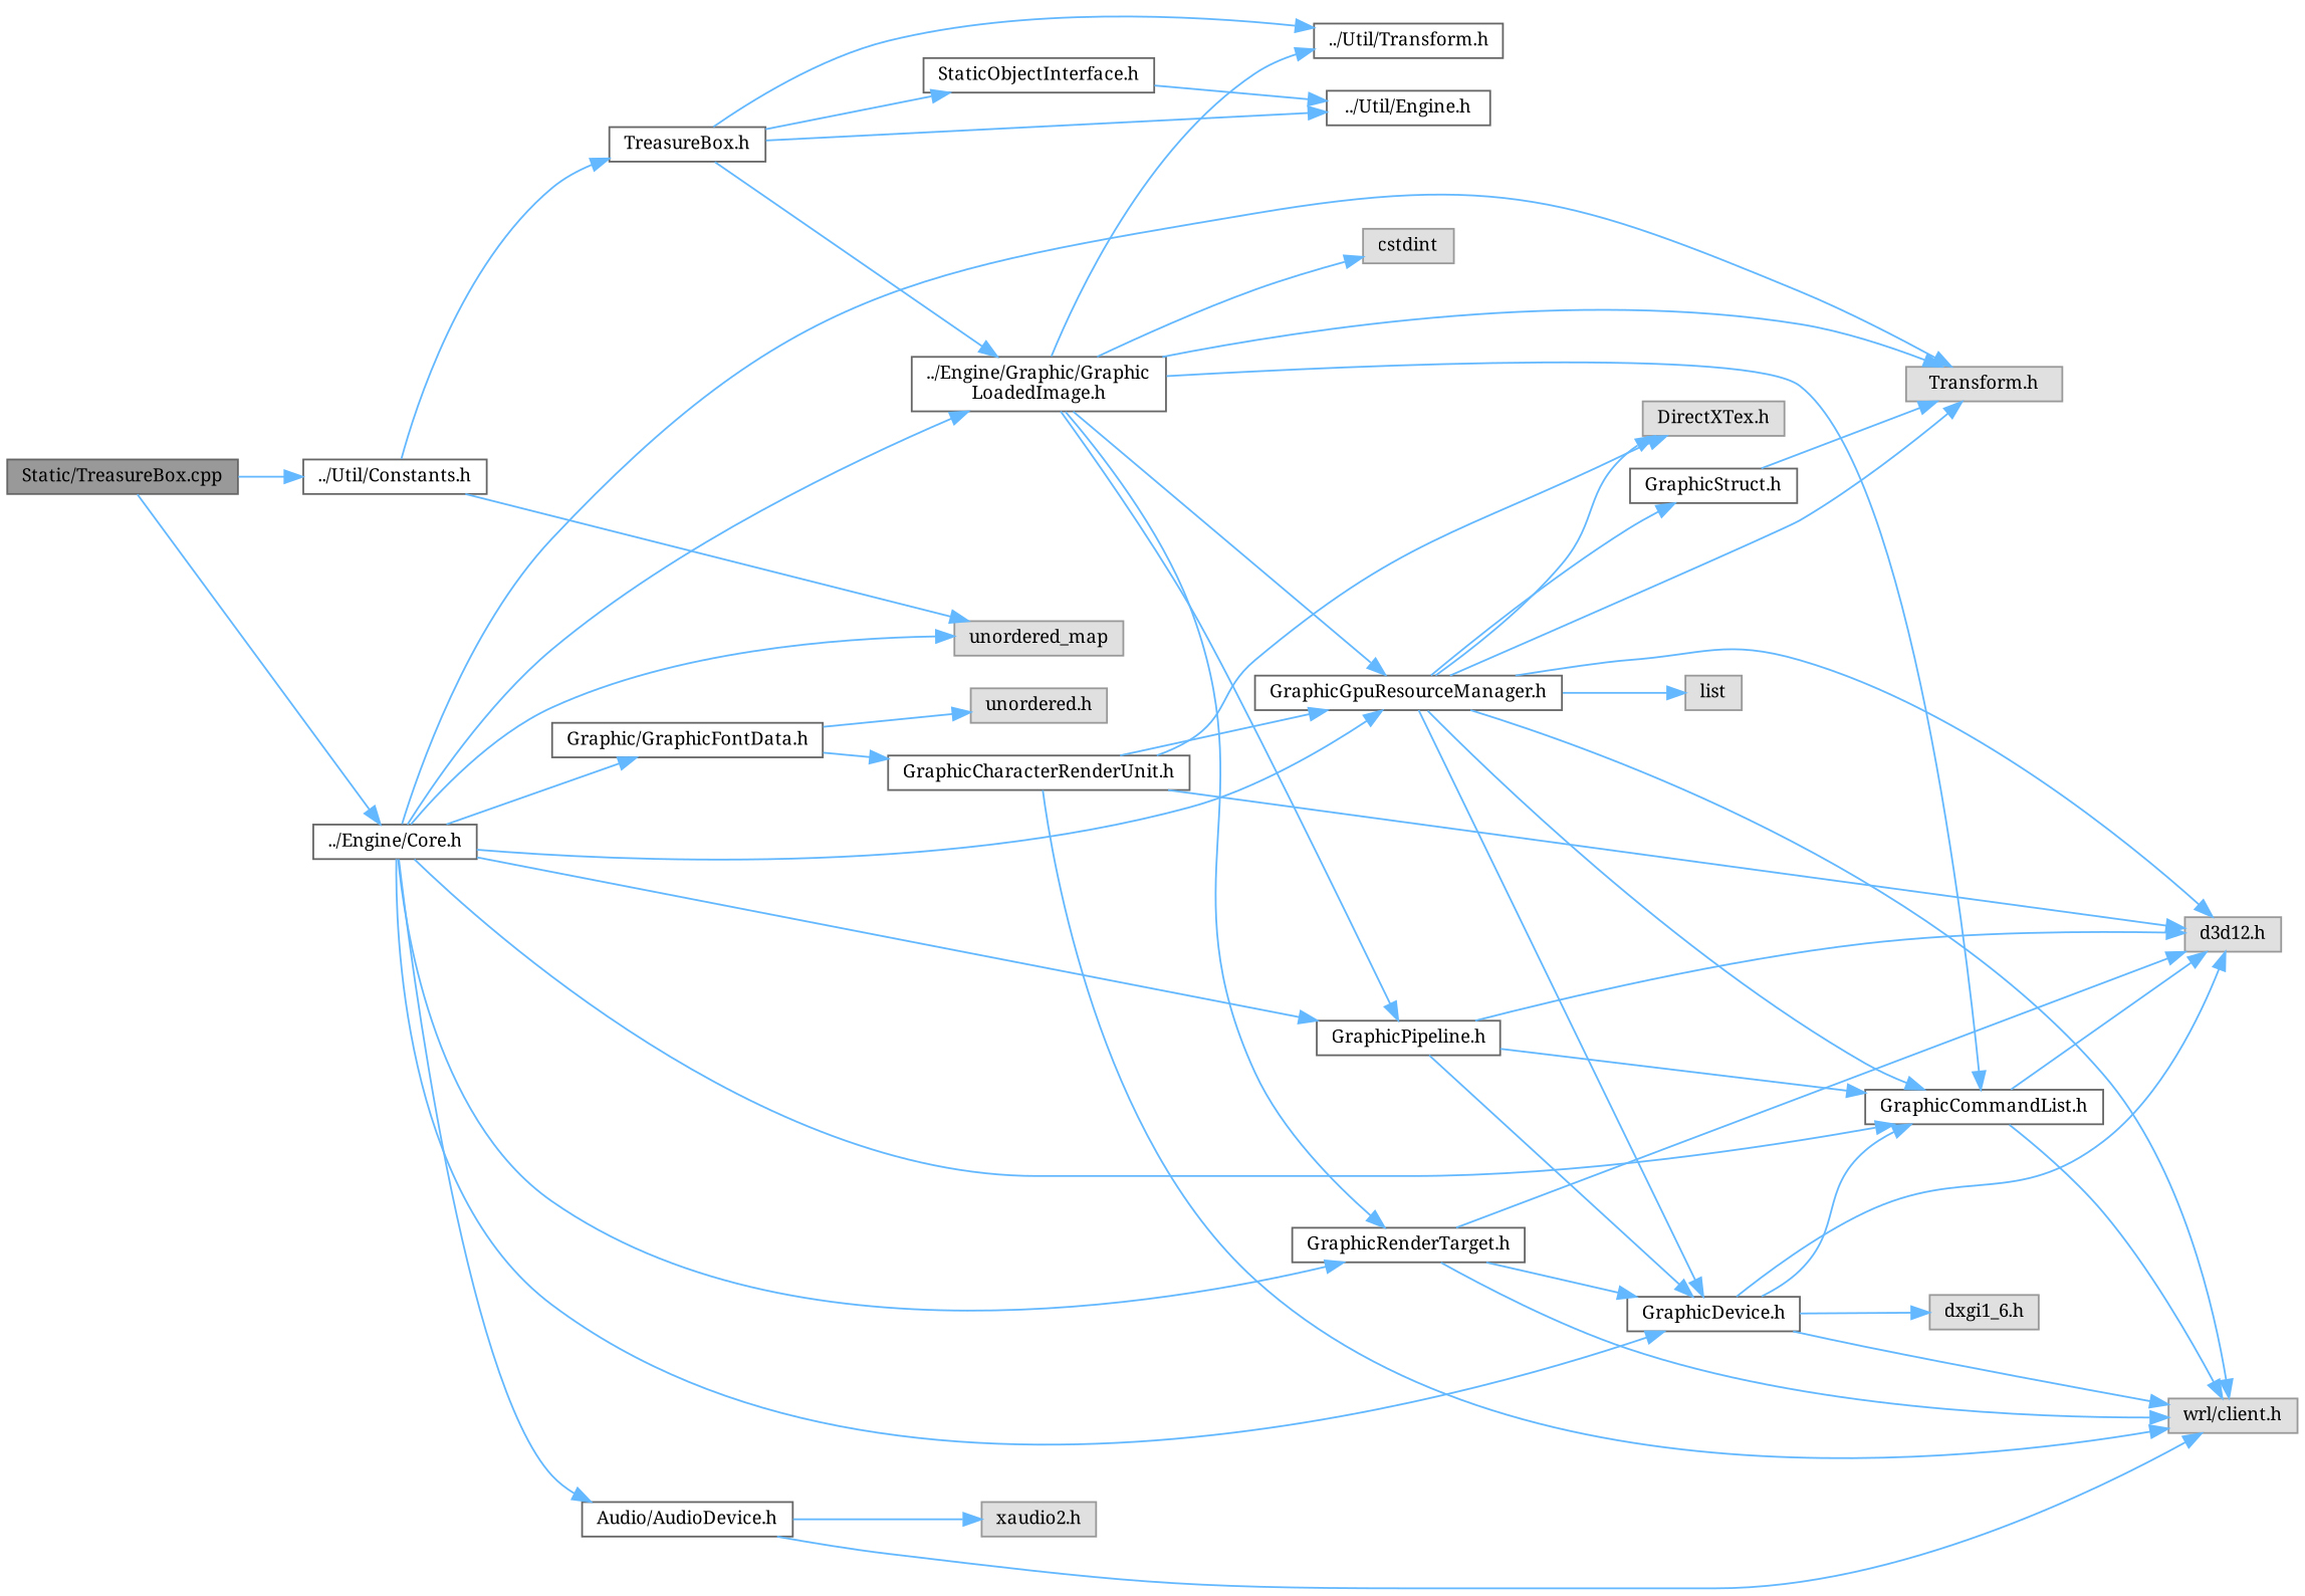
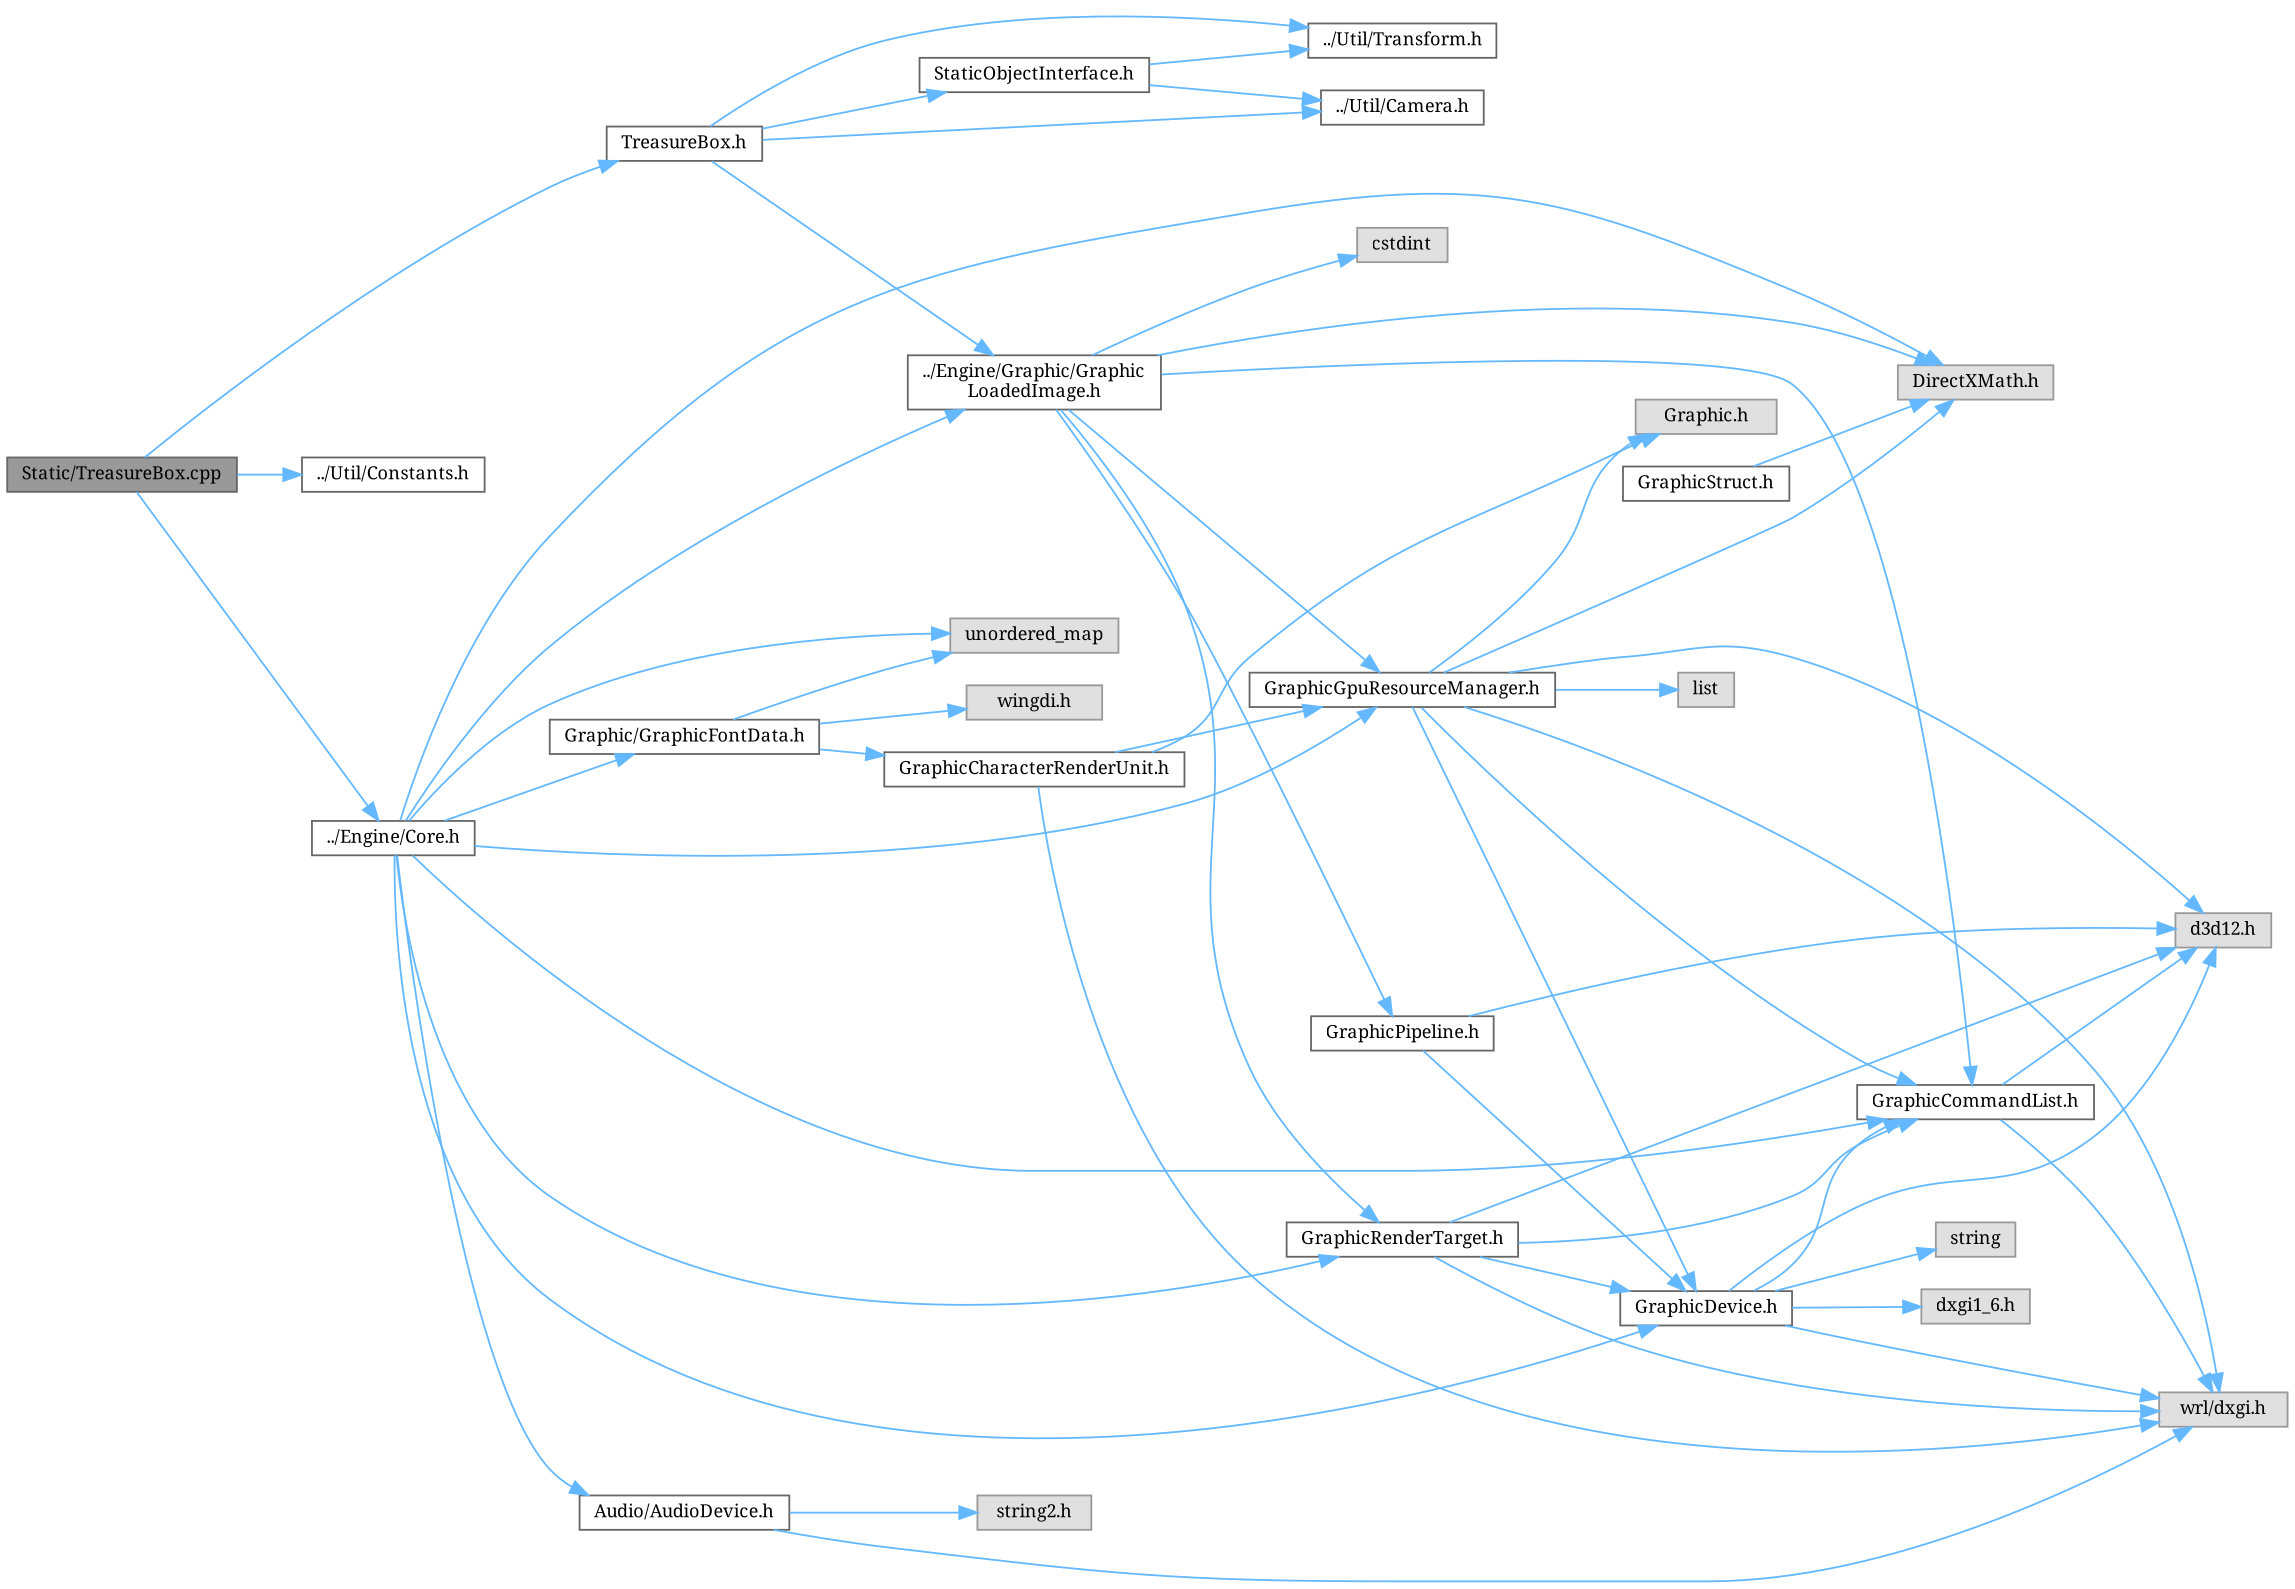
  digraph {
    fontname="Noto Serif"
    rankdir=LR
    node [color=grey40 fillcolor=white fontname="Noto Serif" fontsize=10 shape=box style=filled]
    edge [color=steelblue1 fontname="Noto Serif" fontsize=10 labelfontname=Helvetica labelfontsize=10 style=solid]
    n1 [color=gray40 fillcolor=grey60 fontcolor=black height=0.2 label="Static/TreasureBox.cpp" width=0.4]
    n2 [height=0.2 label="TreasureBox.h" width=0.4]
    n3 [height=0.2 label="../Engine/Core.h" width=0.4]
    n4 [height=0.2 label="../Util/Constants.h" width=0.4]
    n5 [height=0.2 label="../Util/Transform.h" width=0.4]
-   n6 [height=0.2 label="../Util/Engine.h" width=0.4]
+   n6 [height=0.2 label="../Util/Camera.h" width=0.4]
    n7 [height=0.2 label="../Engine/Graphic/Graphic\lLoadedImage.h" width=0.4]
    n8 [height=0.2 label="StaticObjectInterface.h" width=0.4]
-   n9 [color=grey60 fillcolor="#E0E0E0" height=0.2 label="Transform.h" width=0.4]
+   n9 [color=grey60 fillcolor="#E0E0E0" height=0.2 label="DirectXMath.h" width=0.4]
    n10 [height=0.2 label="GraphicCommandList.h" width=0.4]
    n11 [height=0.2 label="GraphicPipeline.h" width=0.4]
    n12 [height=0.2 label="GraphicRenderTarget.h" width=0.4]
    n13 [height=0.2 label="GraphicGpuResourceManager.h" width=0.4]
    n14 [height=0.2 label="GraphicDevice.h" width=0.4]
    n15 [height=0.2 label="Graphic/GraphicFontData.h" width=0.4]
    n16 [color=grey60 fillcolor="#E0E0E0" height=0.2 label=unordered_map width=0.4]
    n17 [height=0.2 label="Audio/AudioDevice.h" width=0.4]
    n18 [color=grey60 fillcolor="#E0E0E0" height=0.2 label=cstdint width=0.4]
    n19 [color=grey60 fillcolor="#E0E0E0" height=0.2 label="d3d12.h" width=0.4]
-   n20 [color=grey60 fillcolor="#E0E0E0" height=0.2 label="wrl/client.h" width=0.4]
+   n20 [color=grey60 fillcolor="#E0E0E0" height=0.2 label="wrl/dxgi.h" width=0.4]
    n21 [height=0.2 label="GraphicStruct.h" width=0.4]
-   n22 [color=grey60 fillcolor="#E0E0E0" height=0.2 label="DirectXTex.h" width=0.4]
+   n22 [color=grey60 fillcolor="#E0E0E0" height=0.2 label="Graphic.h" width=0.4]
    n23 [color=grey60 fillcolor="#E0E0E0" height=0.2 label=list width=0.4]
    n24 [color=grey60 fillcolor="#E0E0E0" height=0.2 label="dxgi1_6.h" width=0.4]
+   n25 [color=grey60 fillcolor="#E0E0E0" height=0.2 label=string width=0.4]
    n26 [height=0.2 label="GraphicCharacterRenderUnit.h" width=0.4]
-   n27 [color=grey60 fillcolor="#E0E0E0" height=0.2 label="unordered.h" width=0.4]
-   n28 [color=grey60 fillcolor="#E0E0E0" height=0.2 label="xaudio2.h" width=0.4]
-   n4 -> n2
+   n27 [color=grey60 fillcolor="#E0E0E0" height=0.2 label="wingdi.h" width=0.4]
+   n28 [color=grey60 fillcolor="#E0E0E0" height=0.2 label="string2.h" width=0.4]
+   n1 -> n2
    n1 -> n3
    n1 -> n4
    n2 -> n5
    n2 -> n6
    n2 -> n7
    n2 -> n8
    n3 -> n7
    n3 -> n9
    n3 -> n10
-   n3 -> n11
    n3 -> n12
    n3 -> n13
    n3 -> n14
    n3 -> n15
    n3 -> n16
    n3 -> n17
    n7 -> n9
    n7 -> n10
    n7 -> n11
    n7 -> n12
    n7 -> n13
    n7 -> n18
-   n7 -> n5
+   n8 -> n5
    n8 -> n6
    n10 -> n19
    n10 -> n20
    n11 -> n14
    n11 -> n19
-   n11 -> n10
+   n12 -> n10
    n12 -> n14
    n12 -> n19
    n12 -> n20
    n13 -> n9
    n13 -> n10
    n13 -> n14
    n13 -> n19
    n13 -> n20
-   n13 -> n21
    n13 -> n22
    n13 -> n23
    n14 -> n10
    n14 -> n19
    n14 -> n20
    n14 -> n24
-   n4 -> n16
+   n14 -> n25
+   n15 -> n16
    n15 -> n26
    n15 -> n27
    n17 -> n20
    n17 -> n28
    n21 -> n9
    n26 -> n13
-   n26 -> n19
    n26 -> n20
    n26 -> n22
  }
